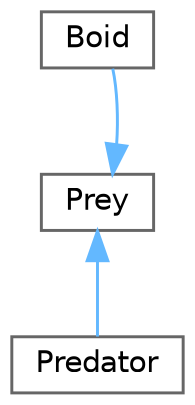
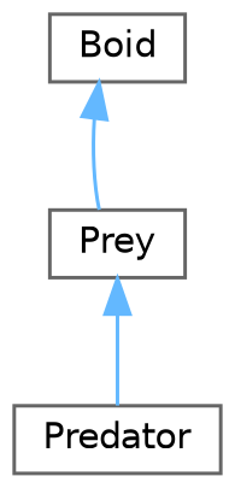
  digraph {
    rankdir=TB
    node [color=grey40 fillcolor=white fontname=Helvetica fontsize=10 shape=box style=filled]
    edge [color=steelblue1 dir=back fontname=Helvetica fontsize=10 labelfontname=Helvetica labelfontsize=10 style=solid]
    n1 [height=0.2 label=Boid width=0.4]
    n2 [height=0.2 label=Prey width=0.4]
    n3 [height=0.2 label=Predator width=0.4]
-   n2 -> n1
+   n1 -> n2
    n2 -> n3
  }
